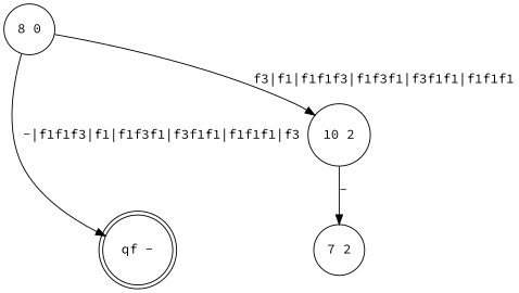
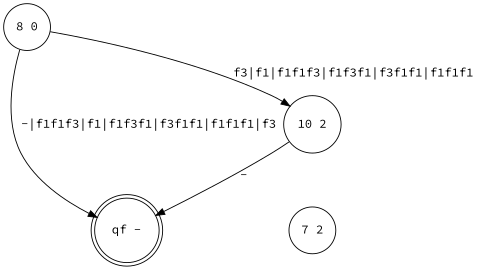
  digraph {
    fontname="Source Code Pro"
    node [fontname="Source Code Pro" shape=circle]
    edge [fontname="Source Code Pro"]
    "qf -" [shape=doublecircle]
    "10 2"
    n3 [label="8 0"]
    "7 2"
-   "10 2" -> "7 2" [label="-"]
+   "10 2" -> "qf -" [label="-"]
    n3 -> "qf -" [label="-|f1f1f3|f1|f1f3f1|f3f1f1|f1f1f1|f3"]
    n3 -> "10 2" [label="f3|f1|f1f1f3|f1f3f1|f3f1f1|f1f1f1"]
  }
